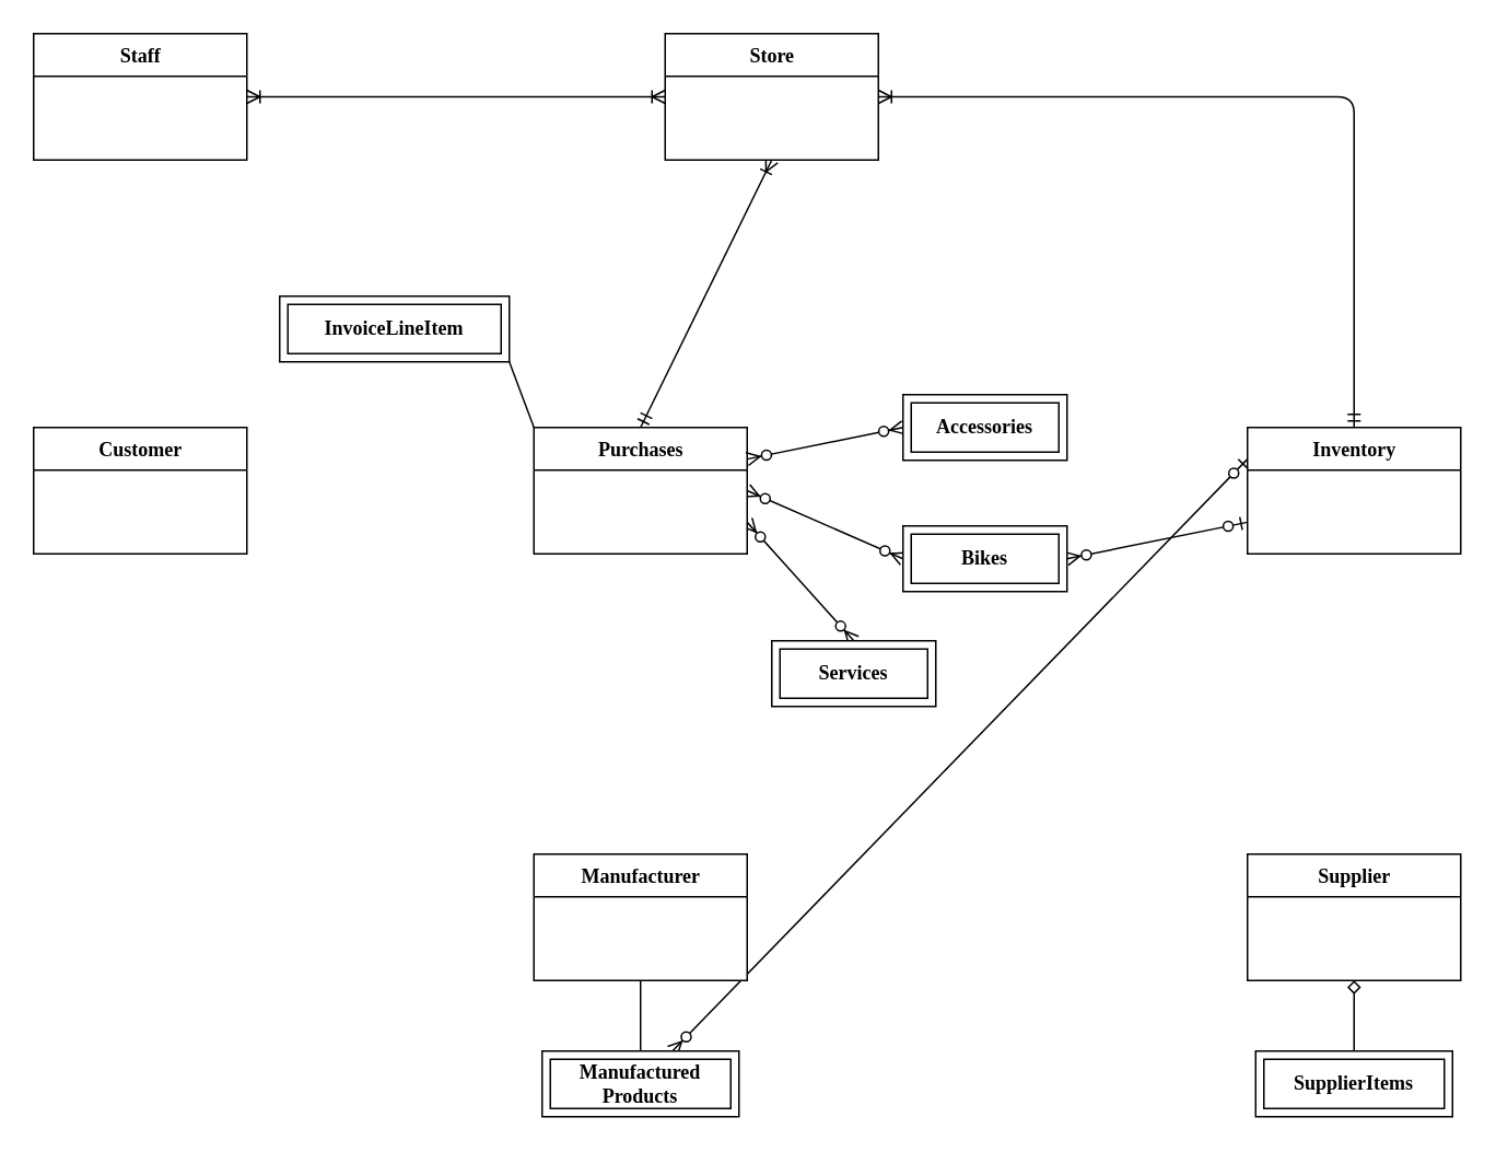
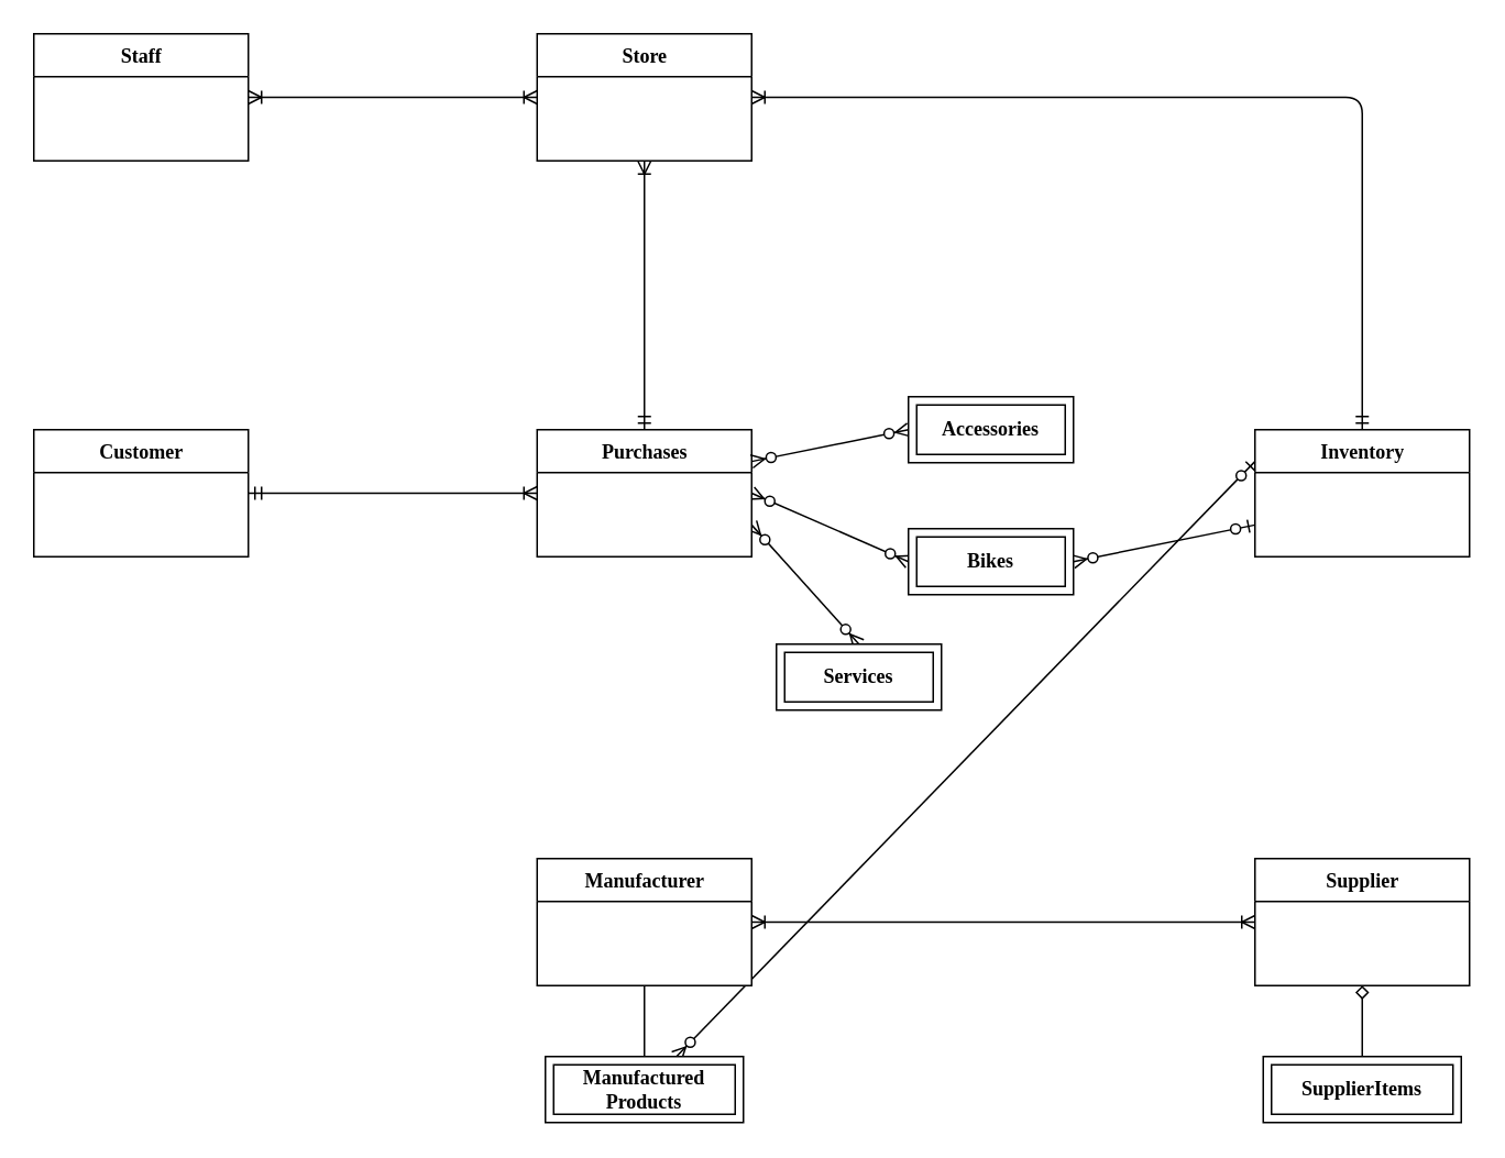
  <mxCell id="0" />
  <mxCell id="1" parent="0" />
+ <mxCell id="2" value="" style="edgeStyle=entityRelationEdgeStyle;fontSize=12;html=1;endArrow=ERoneToMany;startArrow=ERmandOne;exitX=1;exitY=0.5;exitDx=0;exitDy=0;entryX=0;entryY=0.5;entryDx=0;entryDy=0;" parent="1" source="16" target="14" edge="1"><mxGeometry width="100" height="100" relative="1" as="geometry"><mxPoint x="150" y="303" as="sourcePoint" /><mxPoint x="325" y="299" as="targetPoint" /></mxGeometry></mxCell>
  <mxCell id="3" value="" style="edgeStyle=entityRelationEdgeStyle;fontSize=12;html=1;endArrow=ERoneToMany;startArrow=ERoneToMany;exitX=1;exitY=0.5;exitDx=0;exitDy=0;entryX=0;entryY=0.5;entryDx=0;entryDy=0;" parent="1" source="12" target="11" edge="1"><mxGeometry width="100" height="100" relative="1" as="geometry"><mxPoint x="190" y="120" as="sourcePoint" /><mxPoint x="290" y="20" as="targetPoint" /></mxGeometry></mxCell>
  <mxCell id="4" value="" style="fontSize=12;html=1;endArrow=ERoneToMany;startArrow=ERmandOne;exitX=0.5;exitY=0;exitDx=0;exitDy=0;entryX=0.5;entryY=1;entryDx=0;entryDy=0;" parent="1" source="14" target="11" edge="1"><mxGeometry width="100" height="100" relative="1" as="geometry"><mxPoint x="260" y="164.5" as="sourcePoint" /><mxPoint x="405" y="100" as="targetPoint" /></mxGeometry></mxCell>
  <mxCell id="5" value="" style="edgeStyle=orthogonalEdgeStyle;fontSize=12;html=1;endArrow=ERoneToMany;startArrow=ERmandOne;jumpStyle=none;sketch=0;shadow=0;entryX=1;entryY=0.5;entryDx=0;entryDy=0;exitX=0.5;exitY=0;exitDx=0;exitDy=0;" parent="1" source="15" target="11" edge="1"><mxGeometry width="100" height="100" relative="1" as="geometry"><mxPoint x="825" y="200" as="sourcePoint" /><mxPoint x="670" y="50" as="targetPoint" /><Array as="points"><mxPoint x="825" y="58" /></Array></mxGeometry></mxCell>
  <mxCell id="6" value="" style="fontSize=12;html=1;endArrow=ERzeroToMany;startArrow=ERzeroToOne;exitX=0;exitY=0.25;exitDx=0;exitDy=0;endFill=1;startFill=1;" parent="1" source="15" target="21" edge="1"><mxGeometry width="100" height="100" relative="1" as="geometry"><mxPoint x="695" y="348" as="sourcePoint" /><mxPoint x="645" y="248.5" as="targetPoint" /></mxGeometry></mxCell>
  <mxCell id="7" value="" style="fontSize=12;html=1;endArrow=ERzeroToMany;startArrow=ERzeroToOne;endFill=1;startFill=1;entryX=1;entryY=0.5;entryDx=0;entryDy=0;exitX=0;exitY=0.75;exitDx=0;exitDy=0;" parent="1" source="15" target="18" edge="1"><mxGeometry width="100" height="100" relative="1" as="geometry"><mxPoint x="760" y="320" as="sourcePoint" /><mxPoint x="645" y="352.75" as="targetPoint" /></mxGeometry></mxCell>
  <mxCell id="8" value="" style="fontSize=12;html=1;endArrow=ERzeroToMany;startArrow=ERzeroToMany;exitX=0;exitY=0.5;exitDx=0;exitDy=0;endFill=1;startFill=1;entryX=1;entryY=0.5;entryDx=0;entryDy=0;" parent="1" source="18" target="14" edge="1"><mxGeometry width="100" height="100" relative="1" as="geometry"><mxPoint x="555" y="338.5" as="sourcePoint" /><mxPoint x="455" y="320" as="targetPoint" /></mxGeometry></mxCell>
  <mxCell id="9" value="" style="fontSize=12;html=1;endArrow=ERzeroToMany;startArrow=ERzeroToMany;exitX=0.5;exitY=0;exitDx=0;exitDy=0;endFill=1;startFill=1;entryX=1;entryY=0.75;entryDx=0;entryDy=0;" parent="1" source="24" target="14" edge="1"><mxGeometry width="100" height="100" relative="1" as="geometry"><mxPoint x="520" y="403" as="sourcePoint" /><mxPoint x="350" y="360" as="targetPoint" /></mxGeometry></mxCell>
  <mxCell id="10" value="" style="fontSize=12;html=1;endArrow=ERzeroToMany;startArrow=ERzeroToMany;endFill=1;startFill=1;exitX=0;exitY=0.5;exitDx=0;exitDy=0;entryX=1;entryY=0.25;entryDx=0;entryDy=0;" parent="1" source="19" target="14" edge="1"><mxGeometry width="100" height="100" relative="1" as="geometry"><mxPoint x="555" y="262.75" as="sourcePoint" /><mxPoint x="455" y="270" as="targetPoint" /></mxGeometry></mxCell>
- <mxCell id="11" value="Store" style="swimlane;html=1;fontStyle=1;align=center;verticalAlign=top;childLayout=stackLayout;horizontal=1;startSize=26;horizontalStack=0;resizeParent=1;resizeLast=0;collapsible=1;marginBottom=0;swimlaneFillColor=#ffffff;rounded=0;shadow=0;comic=0;labelBackgroundColor=none;strokeWidth=1;fillColor=none;fontFamily=Verdana;fontSize=12" parent="1" vertex="1"><mxGeometry x="405" y="20" width="130" height="77" as="geometry" /></mxCell>
+ <mxCell id="11" value="Store" style="swimlane;html=1;fontStyle=1;align=center;verticalAlign=top;childLayout=stackLayout;horizontal=1;startSize=26;horizontalStack=0;resizeParent=1;resizeLast=0;collapsible=1;marginBottom=0;swimlaneFillColor=#ffffff;rounded=0;shadow=0;comic=0;labelBackgroundColor=none;strokeWidth=1;fillColor=none;fontFamily=Verdana;fontSize=12" parent="1" vertex="1"><mxGeometry x="325" y="20" width="130" height="77" as="geometry" /></mxCell>
  <mxCell id="12" value="Staff" style="swimlane;html=1;fontStyle=1;align=center;verticalAlign=top;childLayout=stackLayout;horizontal=1;startSize=26;horizontalStack=0;resizeParent=1;resizeLast=0;collapsible=1;marginBottom=0;swimlaneFillColor=#ffffff;rounded=0;shadow=0;comic=0;labelBackgroundColor=none;strokeWidth=1;fillColor=none;fontFamily=Verdana;fontSize=12" parent="1" vertex="1"><mxGeometry x="20" y="20" width="130" height="77" as="geometry" /></mxCell>
- <mxCell id="13" style="sketch=0;jumpStyle=none;orthogonalLoop=1;jettySize=auto;html=1;exitX=0;exitY=0;exitDx=0;exitDy=0;entryX=1;entryY=1;entryDx=0;entryDy=0;shadow=0;startArrow=none;startFill=0;endArrow=none;endFill=0;" parent="1" source="14" target="17" edge="1"><mxGeometry relative="1" as="geometry" /></mxCell>
  <mxCell id="14" value="Purchases" style="swimlane;html=1;fontStyle=1;align=center;verticalAlign=top;childLayout=stackLayout;horizontal=1;startSize=26;horizontalStack=0;resizeParent=1;resizeLast=0;collapsible=1;marginBottom=0;swimlaneFillColor=#ffffff;rounded=0;shadow=0;comic=0;labelBackgroundColor=none;strokeWidth=1;fillColor=none;fontFamily=Verdana;fontSize=12" parent="1" vertex="1"><mxGeometry x="325" y="260" width="130" height="77" as="geometry" /></mxCell>
  <mxCell id="15" value="Inventory" style="swimlane;html=1;fontStyle=1;align=center;verticalAlign=top;childLayout=stackLayout;horizontal=1;startSize=26;horizontalStack=0;resizeParent=1;resizeLast=0;collapsible=1;marginBottom=0;swimlaneFillColor=#ffffff;rounded=0;shadow=0;comic=0;labelBackgroundColor=none;strokeWidth=1;fillColor=none;fontFamily=Verdana;fontSize=12" parent="1" vertex="1"><mxGeometry x="760" y="260" width="130" height="77" as="geometry" /></mxCell>
  <mxCell id="16" value="Customer" style="swimlane;html=1;fontStyle=1;align=center;verticalAlign=top;childLayout=stackLayout;horizontal=1;startSize=26;horizontalStack=0;resizeParent=1;resizeLast=0;collapsible=1;marginBottom=0;swimlaneFillColor=#ffffff;rounded=0;shadow=0;comic=0;labelBackgroundColor=none;strokeWidth=1;fillColor=none;fontFamily=Verdana;fontSize=12" parent="1" vertex="1"><mxGeometry x="20" y="260" width="130" height="77" as="geometry" /></mxCell>
- <mxCell id="17" value="&lt;span style=&quot;font-family: &amp;#34;verdana&amp;#34; ; font-weight: 700&quot;&gt;InvoiceLineItem&lt;/span&gt;" style="shape=ext;margin=3;double=1;whiteSpace=wrap;html=1;align=center;" parent="1" vertex="1"><mxGeometry x="170" y="180" width="140" height="40" as="geometry" /></mxCell>
  <mxCell id="18" value="&lt;span style=&quot;font-family: &amp;#34;verdana&amp;#34; ; font-weight: 700&quot;&gt;Bikes&lt;/span&gt;" style="shape=ext;margin=3;double=1;whiteSpace=wrap;html=1;align=center;" parent="1" vertex="1"><mxGeometry x="550" y="320" width="100" height="40" as="geometry" /></mxCell>
  <mxCell id="19" value="&lt;span style=&quot;font-family: &amp;#34;verdana&amp;#34; ; font-weight: 700&quot;&gt;Accessories&lt;/span&gt;" style="shape=ext;margin=3;double=1;whiteSpace=wrap;html=1;align=center;" parent="1" vertex="1"><mxGeometry x="550" y="240" width="100" height="40" as="geometry" /></mxCell>
  <mxCell id="20" style="edgeStyle=orthogonalEdgeStyle;sketch=0;jumpStyle=none;orthogonalLoop=1;jettySize=auto;html=1;exitX=0.5;exitY=0;exitDx=0;exitDy=0;shadow=0;startArrow=none;startFill=0;endArrow=none;endFill=0;entryX=0.5;entryY=1;entryDx=0;entryDy=0;" parent="1" source="21" target="27" edge="1"><mxGeometry relative="1" as="geometry"><mxPoint x="931" y="540" as="targetPoint" /></mxGeometry></mxCell>
  <mxCell id="21" value="&lt;span style=&quot;font-family: &amp;#34;verdana&amp;#34; ; font-weight: 700&quot;&gt;Manufactured&lt;/span&gt;&lt;br style=&quot;font-family: &amp;#34;verdana&amp;#34; ; font-weight: 700&quot;&gt;&lt;span style=&quot;font-family: &amp;#34;verdana&amp;#34; ; font-weight: 700&quot;&gt;Products&lt;/span&gt;" style="shape=ext;margin=3;double=1;whiteSpace=wrap;html=1;align=center;" parent="1" vertex="1"><mxGeometry x="330" y="640" width="120" height="40" as="geometry" /></mxCell>
  <mxCell id="22" style="edgeStyle=orthogonalEdgeStyle;sketch=0;jumpStyle=none;orthogonalLoop=1;jettySize=auto;html=1;exitX=0.5;exitY=0;exitDx=0;exitDy=0;entryX=0.5;entryY=1;entryDx=0;entryDy=0;shadow=0;startArrow=none;startFill=0;endArrow=diamond;endFill=0;" parent="1" source="23" target="25" edge="1"><mxGeometry relative="1" as="geometry" /></mxCell>
  <mxCell id="23" value="&lt;span style=&quot;font-family: &amp;#34;verdana&amp;#34; ; font-weight: 700&quot;&gt;SupplierItems&lt;/span&gt;" style="shape=ext;margin=3;double=1;whiteSpace=wrap;html=1;align=center;" parent="1" vertex="1"><mxGeometry x="765" y="640" width="120" height="40" as="geometry" /></mxCell>
  <mxCell id="24" value="&lt;span style=&quot;font-family: &amp;#34;verdana&amp;#34; ; font-weight: 700&quot;&gt;Services&lt;/span&gt;" style="shape=ext;margin=3;double=1;whiteSpace=wrap;html=1;align=center;" parent="1" vertex="1"><mxGeometry x="470" y="390" width="100" height="40" as="geometry" /></mxCell>
  <mxCell id="25" value="Supplier" style="swimlane;html=1;fontStyle=1;align=center;verticalAlign=top;childLayout=stackLayout;horizontal=1;startSize=26;horizontalStack=0;resizeParent=1;resizeLast=0;collapsible=1;marginBottom=0;swimlaneFillColor=#ffffff;rounded=0;shadow=0;comic=0;labelBackgroundColor=none;strokeWidth=1;fillColor=none;fontFamily=Verdana;fontSize=12" parent="1" vertex="1"><mxGeometry x="760" y="520" width="130" height="77" as="geometry" /></mxCell>
+ <mxCell id="26" style="edgeStyle=none;sketch=0;jumpStyle=none;orthogonalLoop=1;jettySize=auto;html=1;exitX=1;exitY=0.5;exitDx=0;exitDy=0;entryX=0;entryY=0.5;entryDx=0;entryDy=0;shadow=0;startArrow=ERoneToMany;startFill=0;endArrow=ERoneToMany;endFill=0;" parent="1" source="27" target="25" edge="1"><mxGeometry relative="1" as="geometry" /></mxCell>
  <mxCell id="27" value="Manufacturer" style="swimlane;html=1;fontStyle=1;align=center;verticalAlign=top;childLayout=stackLayout;horizontal=1;startSize=26;horizontalStack=0;resizeParent=1;resizeLast=0;collapsible=1;marginBottom=0;swimlaneFillColor=#ffffff;rounded=0;shadow=0;comic=0;labelBackgroundColor=none;strokeWidth=1;fillColor=none;fontFamily=Verdana;fontSize=12" parent="1" vertex="1"><mxGeometry x="325" y="520" width="130" height="77" as="geometry" /></mxCell>
